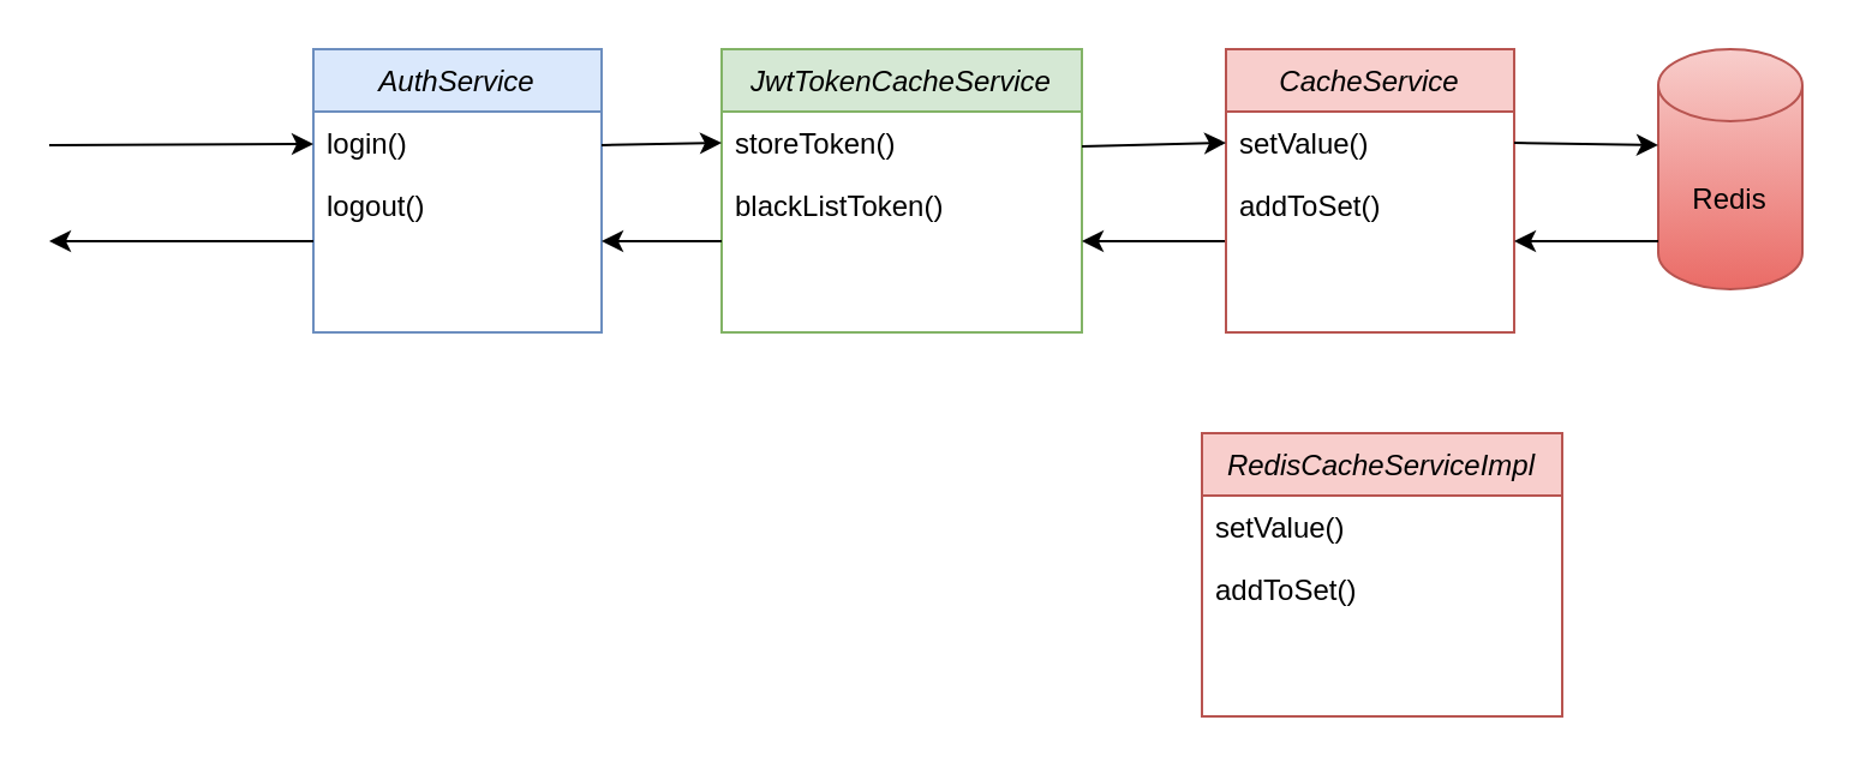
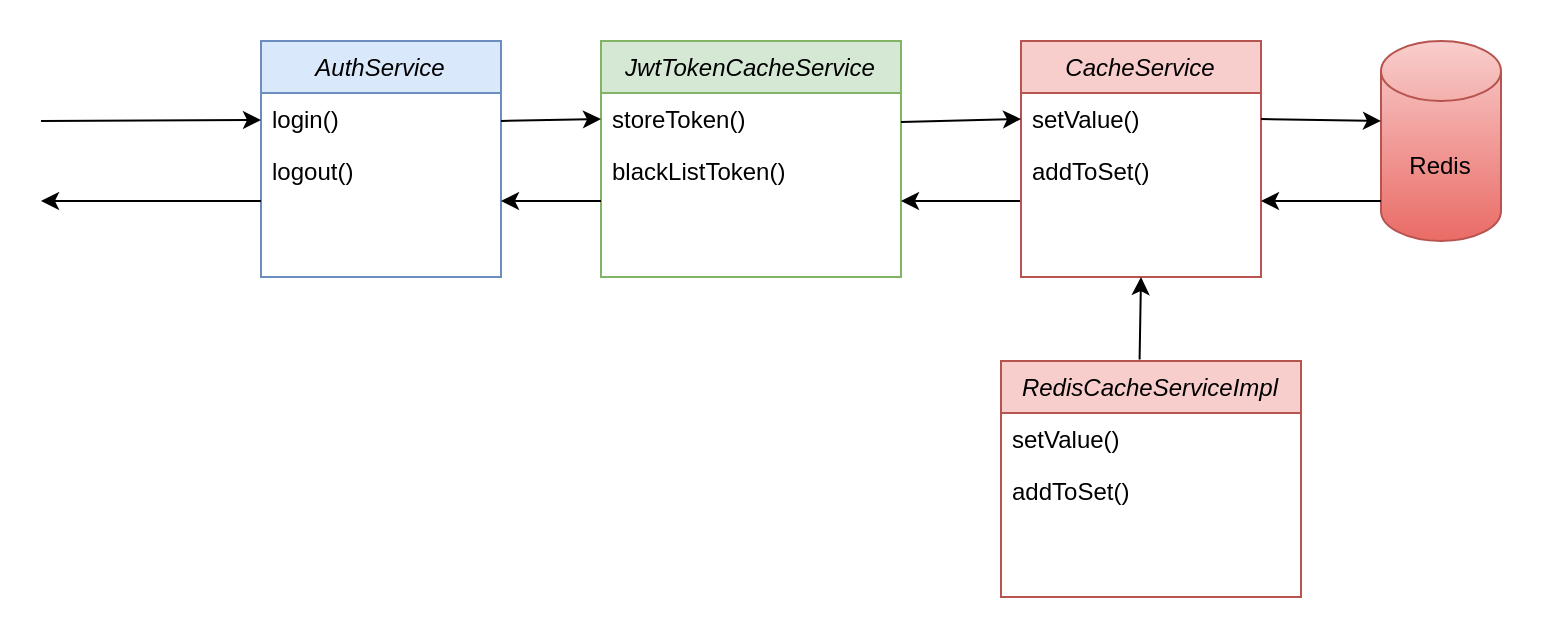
  <mxCell id="0" />
  <mxCell id="1" parent="0" />
  <mxCell id="2" value="AuthService" style="swimlane;fontStyle=2;align=center;verticalAlign=top;childLayout=stackLayout;horizontal=1;startSize=26;horizontalStack=0;resizeParent=1;resizeLast=0;collapsible=1;marginBottom=0;rounded=0;shadow=0;strokeWidth=1;fillColor=#dae8fc;strokeColor=#6c8ebf;" parent="1" vertex="1"><mxGeometry x="130" y="20" width="120" height="118" as="geometry"><mxRectangle x="230" y="140" width="160" height="26" as="alternateBounds" /></mxGeometry></mxCell>
  <mxCell id="3" value="login()" style="text;align=left;verticalAlign=top;spacingLeft=4;spacingRight=4;overflow=hidden;rotatable=0;points=[[0,0.5],[1,0.5]];portConstraint=eastwest;" parent="2" vertex="1"><mxGeometry y="26" width="120" height="26" as="geometry" /></mxCell>
  <mxCell id="4" value="logout()" style="text;align=left;verticalAlign=top;spacingLeft=4;spacingRight=4;overflow=hidden;rotatable=0;points=[[0,0.5],[1,0.5]];portConstraint=eastwest;rounded=0;shadow=0;html=0;" parent="2" vertex="1"><mxGeometry y="52" width="120" height="26" as="geometry" /></mxCell>
  <mxCell id="5" value="JwtTokenCacheService" style="swimlane;fontStyle=2;align=center;verticalAlign=top;childLayout=stackLayout;horizontal=1;startSize=26;horizontalStack=0;resizeParent=1;resizeLast=0;collapsible=1;marginBottom=0;rounded=0;shadow=0;strokeWidth=1;fillColor=#d5e8d4;strokeColor=#82b366;" vertex="1" parent="1"><mxGeometry x="300" y="20" width="150" height="118" as="geometry"><mxRectangle x="230" y="140" width="160" height="26" as="alternateBounds" /></mxGeometry></mxCell>
  <mxCell id="6" value="storeToken()" style="text;align=left;verticalAlign=top;spacingLeft=4;spacingRight=4;overflow=hidden;rotatable=0;points=[[0,0.5],[1,0.5]];portConstraint=eastwest;" vertex="1" parent="5"><mxGeometry y="26" width="150" height="26" as="geometry" /></mxCell>
  <mxCell id="7" value="blackListToken()" style="text;align=left;verticalAlign=top;spacingLeft=4;spacingRight=4;overflow=hidden;rotatable=0;points=[[0,0.5],[1,0.5]];portConstraint=eastwest;rounded=0;shadow=0;html=0;" vertex="1" parent="5"><mxGeometry y="52" width="150" height="26" as="geometry" /></mxCell>
  <mxCell id="8" value="" style="endArrow=classic;html=1;rounded=0;" edge="1" parent="5"><mxGeometry width="50" height="50" relative="1" as="geometry"><mxPoint x="210" y="80" as="sourcePoint" /><mxPoint x="150" y="80" as="targetPoint" /></mxGeometry></mxCell>
  <mxCell id="9" value="CacheService" style="swimlane;fontStyle=2;align=center;verticalAlign=top;childLayout=stackLayout;horizontal=1;startSize=26;horizontalStack=0;resizeParent=1;resizeLast=0;collapsible=1;marginBottom=0;rounded=0;shadow=0;strokeWidth=1;fillColor=#f8cecc;strokeColor=#b85450;" vertex="1" parent="1"><mxGeometry x="510" y="20" width="120" height="118" as="geometry"><mxRectangle x="230" y="140" width="160" height="26" as="alternateBounds" /></mxGeometry></mxCell>
  <mxCell id="10" value="setValue()" style="text;align=left;verticalAlign=top;spacingLeft=4;spacingRight=4;overflow=hidden;rotatable=0;points=[[0,0.5],[1,0.5]];portConstraint=eastwest;" vertex="1" parent="9"><mxGeometry y="26" width="120" height="26" as="geometry" /></mxCell>
  <mxCell id="11" value="addToSet()" style="text;align=left;verticalAlign=top;spacingLeft=4;spacingRight=4;overflow=hidden;rotatable=0;points=[[0,0.5],[1,0.5]];portConstraint=eastwest;rounded=0;shadow=0;html=0;" vertex="1" parent="9"><mxGeometry y="52" width="120" height="26" as="geometry" /></mxCell>
  <mxCell id="12" value="Redis" style="shape=cylinder3;whiteSpace=wrap;html=1;boundedLbl=1;backgroundOutline=1;size=15;fillColor=#f8cecc;gradientColor=#ea6b66;strokeColor=#b85450;" vertex="1" parent="1"><mxGeometry x="690" y="20" width="60" height="100" as="geometry" /></mxCell>
  <mxCell id="13" value="" style="endArrow=classic;html=1;rounded=0;entryX=0;entryY=-0.019;entryDx=0;entryDy=0;entryPerimeter=0;" edge="1" parent="1"><mxGeometry width="50" height="50" relative="1" as="geometry"><mxPoint x="20" y="59.99" as="sourcePoint" /><mxPoint x="130" y="59.496" as="targetPoint" /></mxGeometry></mxCell>
  <mxCell id="14" value="" style="endArrow=classic;html=1;rounded=0;" edge="1" parent="1"><mxGeometry width="50" height="50" relative="1" as="geometry"><mxPoint x="130" y="100" as="sourcePoint" /><mxPoint x="20" y="100" as="targetPoint" /></mxGeometry></mxCell>
  <mxCell id="15" value="" style="endArrow=classic;html=1;rounded=0;" edge="1" parent="1"><mxGeometry width="50" height="50" relative="1" as="geometry"><mxPoint x="250" y="59.99" as="sourcePoint" /><mxPoint x="300" y="59" as="targetPoint" /></mxGeometry></mxCell>
  <mxCell id="16" value="" style="endArrow=classic;html=1;rounded=0;entryX=0;entryY=0.5;entryDx=0;entryDy=0;" edge="1" parent="1" target="10"><mxGeometry width="50" height="50" relative="1" as="geometry"><mxPoint x="450" y="60.49" as="sourcePoint" /><mxPoint x="500" y="59.5" as="targetPoint" /></mxGeometry></mxCell>
  <mxCell id="17" value="" style="endArrow=classic;html=1;rounded=0;" edge="1" parent="1"><mxGeometry width="50" height="50" relative="1" as="geometry"><mxPoint x="300" y="100" as="sourcePoint" /><mxPoint x="250" y="100" as="targetPoint" /></mxGeometry></mxCell>
  <mxCell id="18" value="" style="endArrow=classic;html=1;rounded=0;entryX=0;entryY=0.4;entryDx=0;entryDy=0;entryPerimeter=0;exitX=1;exitY=0.5;exitDx=0;exitDy=0;" edge="1" parent="1" source="10" target="12"><mxGeometry width="50" height="50" relative="1" as="geometry"><mxPoint x="460" y="70.49" as="sourcePoint" /><mxPoint x="520" y="69" as="targetPoint" /></mxGeometry></mxCell>
  <mxCell id="19" value="" style="endArrow=classic;html=1;rounded=0;" edge="1" parent="1"><mxGeometry width="50" height="50" relative="1" as="geometry"><mxPoint x="690" y="100" as="sourcePoint" /><mxPoint x="630" y="100" as="targetPoint" /></mxGeometry></mxCell>
  <mxCell id="20" value="RedisCacheServiceImpl" style="swimlane;fontStyle=2;align=center;verticalAlign=top;childLayout=stackLayout;horizontal=1;startSize=26;horizontalStack=0;resizeParent=1;resizeLast=0;collapsible=1;marginBottom=0;rounded=0;shadow=0;strokeWidth=1;fillColor=#f8cecc;strokeColor=#b85450;" vertex="1" parent="1"><mxGeometry x="500" y="180" width="150" height="118" as="geometry"><mxRectangle x="230" y="140" width="160" height="26" as="alternateBounds" /></mxGeometry></mxCell>
  <mxCell id="21" value="setValue()" style="text;align=left;verticalAlign=top;spacingLeft=4;spacingRight=4;overflow=hidden;rotatable=0;points=[[0,0.5],[1,0.5]];portConstraint=eastwest;" vertex="1" parent="20"><mxGeometry y="26" width="150" height="26" as="geometry" /></mxCell>
  <mxCell id="22" value="addToSet()" style="text;align=left;verticalAlign=top;spacingLeft=4;spacingRight=4;overflow=hidden;rotatable=0;points=[[0,0.5],[1,0.5]];portConstraint=eastwest;rounded=0;shadow=0;html=0;" vertex="1" parent="20"><mxGeometry y="52" width="150" height="26" as="geometry" /></mxCell>
+ <mxCell id="23" value="" style="endArrow=classic;html=1;rounded=0;exitX=0.462;exitY=-0.006;exitDx=0;exitDy=0;exitPerimeter=0;entryX=0.5;entryY=1;entryDx=0;entryDy=0;" edge="1" parent="1" source="20" target="9"><mxGeometry width="50" height="50" relative="1" as="geometry"><mxPoint x="530" y="188" as="sourcePoint" /><mxPoint x="580" y="138" as="targetPoint" /></mxGeometry></mxCell>
